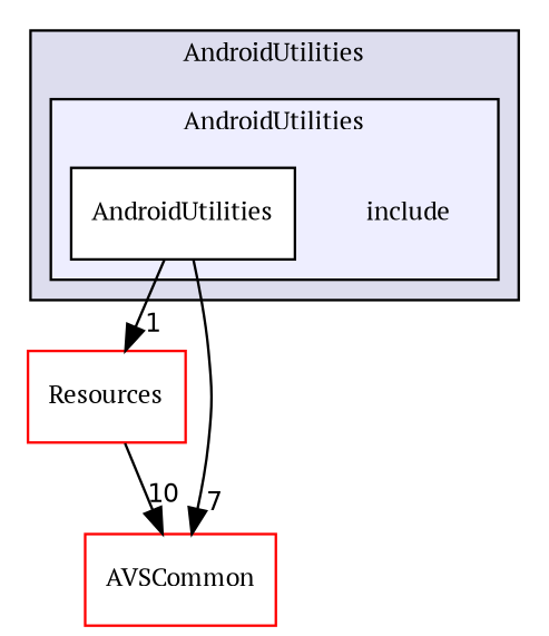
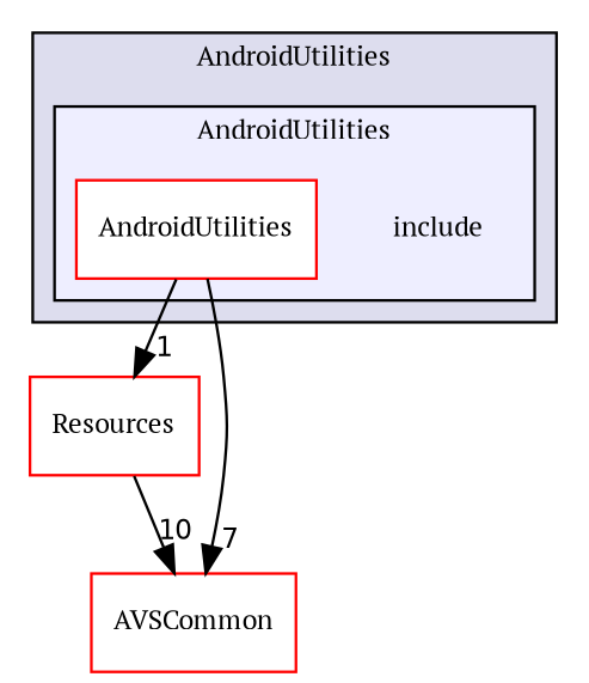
  digraph {
    compound=true
    fontname="PT Serif"
    node [fontname="PT Serif" fontsize=10 shape=box color=red fillcolor=white style=filled]
    edge [labeldistance=1.5 labelfontname=Helvetica labelfontsize=10 fontname="PT Serif"]
    n1 [label=include shape=plaintext color="" fillcolor="" style=""]
-   n2 [color=black label=AndroidUtilities]
+   n2 [label=AndroidUtilities]
    n3 [label=Resources]
    n4 [label=AVSCommon]
    subgraph cluster_1 {
      bgcolor="#ddddee"
      fontsize=10
      label=AndroidUtilities
      pencolor=black
      subgraph cluster_2 {
        bgcolor="#eeeeff"
        fontsize=10
        pencolor=black
        n1
        n2
      }
    }
    n2 -> n3 [headlabel=1]
    n2 -> n4 [headlabel=7]
    n3 -> n4 [headlabel=10]
  }
